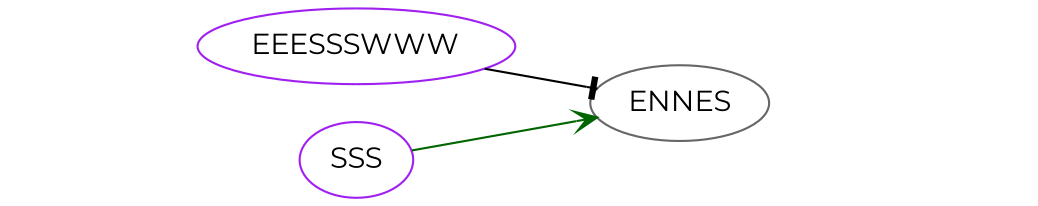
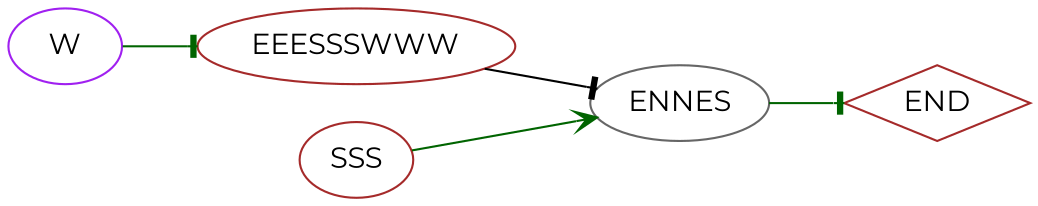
  digraph {
    fontname=Montserrat
    rankdir=LR
    node [color=brown fontname=Montserrat shape=oval]
    edge [arrowhead=tee color=darkgreen fontname=Montserrat]
-   n3 [color=purple label=EEESSSWWW]
-   n4 [color=purple label=SSS]
+   END [shape=diamond]
+   n2 [color=purple label=W]
+   n3 [label=EEESSSWWW]
+   n4 [label=SSS]
    n5 [color=gray40 label=ENNES]
+   n2 -> n3
    n3 -> n5 [color=black]
    n4 -> n5 [arrowhead=vee]
+   n5 -> END
  }
